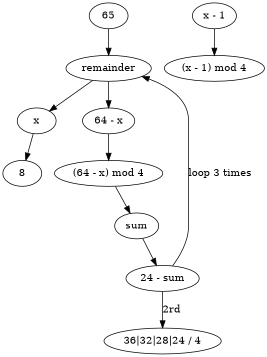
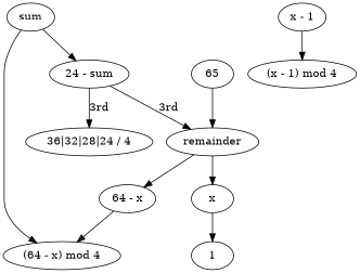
  digraph {
    n1 [label=65]
    n2 [label=remainder]
    n3 [label=x]
    n4 [label="64 - x"]
-   n5 [label=8]
+   n5 [label=1]
    n6 [label="(64 - x) mod 4"]
    n7 [label="x - 1"]
    n8 [label="(x - 1) mod 4"]
    n9 [label=sum]
    n10 [label="24 - sum"]
    n11 [label="36|32|28|24 / 4"]
    n1 -> n2
    n2 -> n3
    n2 -> n4
    n3 -> n5
    n4 -> n6
-   n6 -> n9
+   n9 -> n6
    n7 -> n8
    n9 -> n10
-   n10 -> n2 [label="loop 3 times"]
-   n10 -> n11 [label="2rd"]
+   n10 -> n2 [label="3rd"]
+   n10 -> n11 [label="3rd"]
  }
